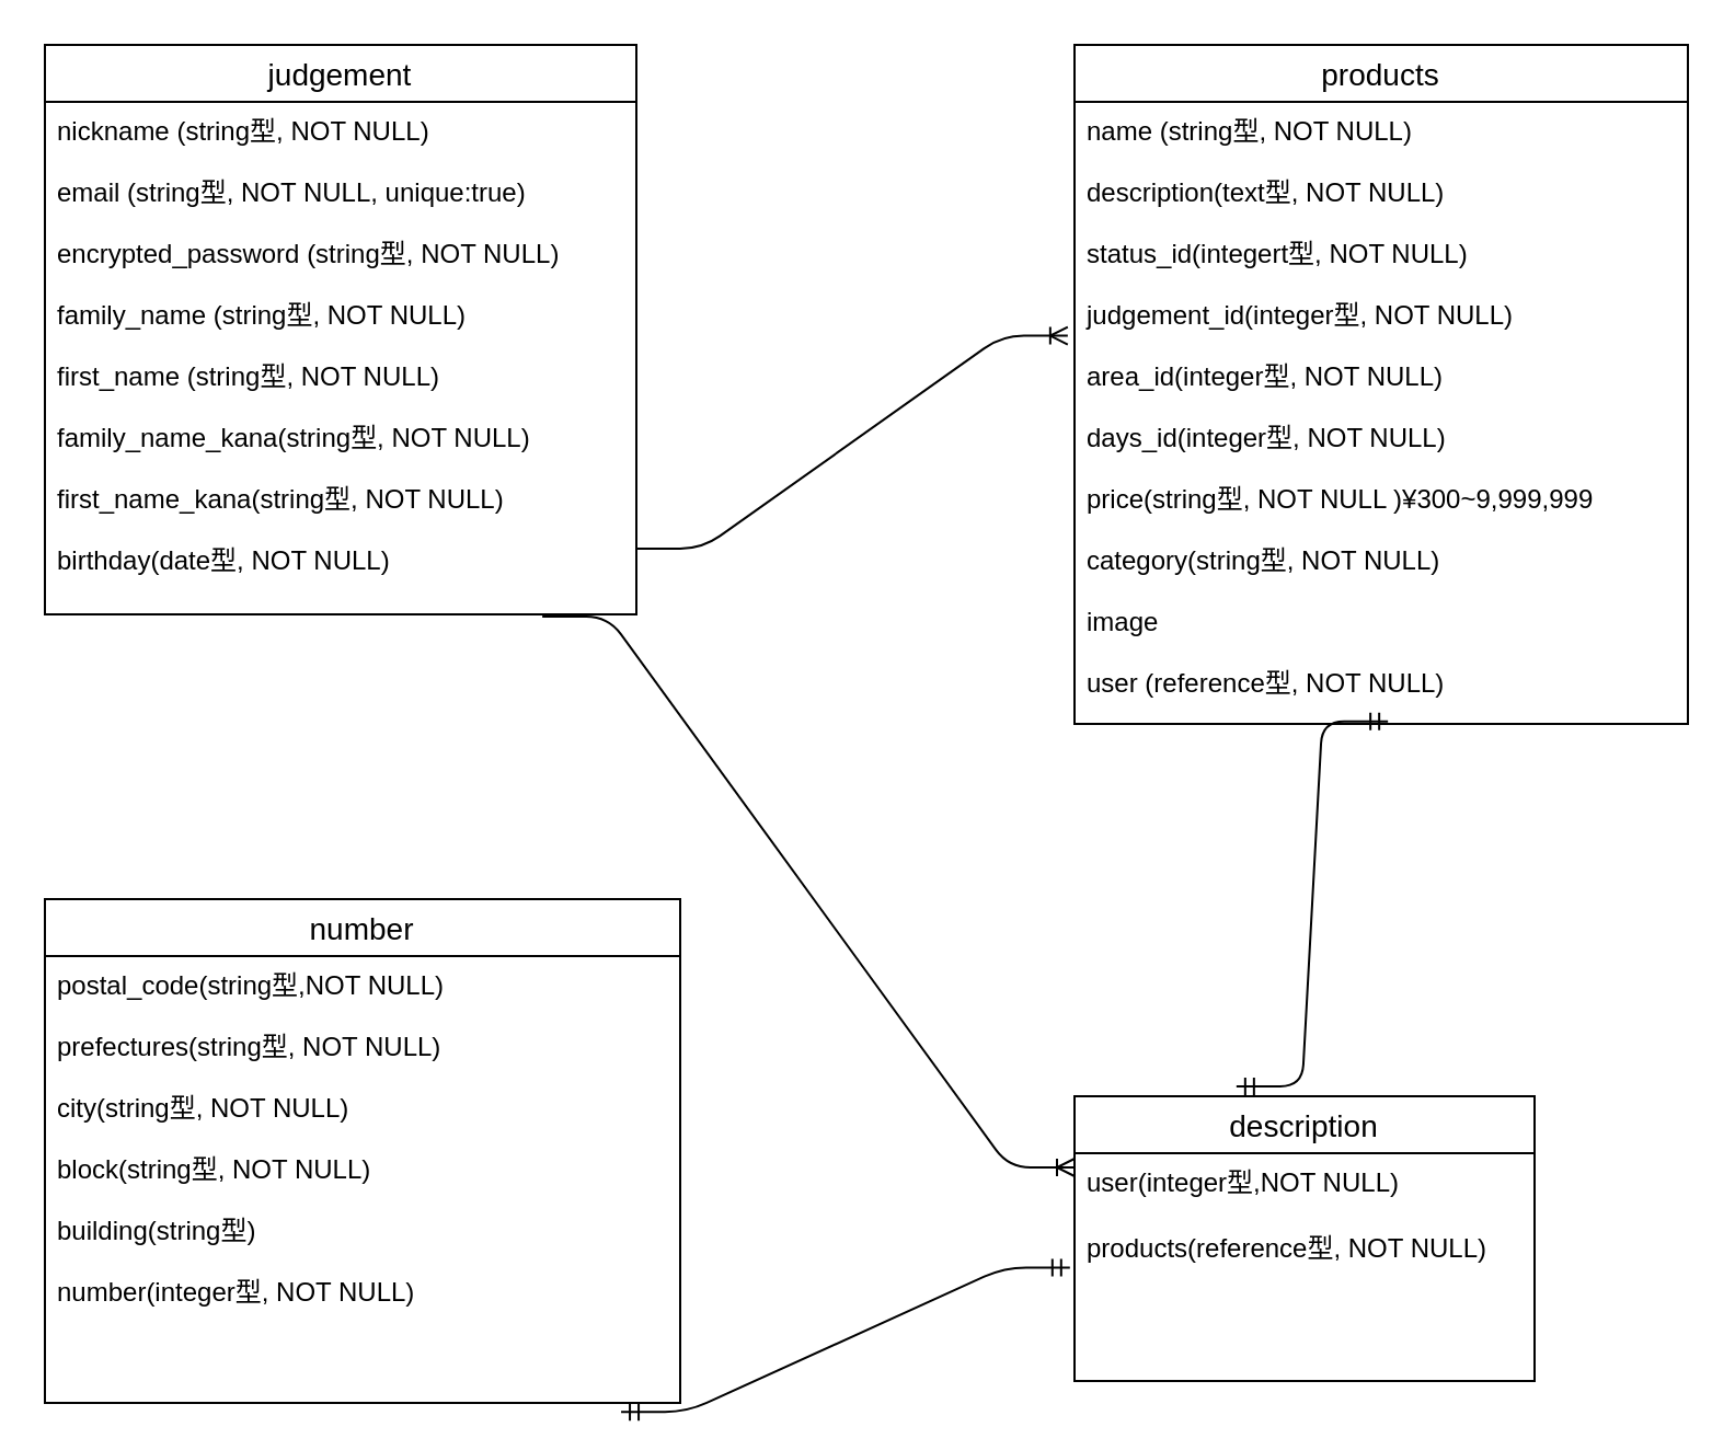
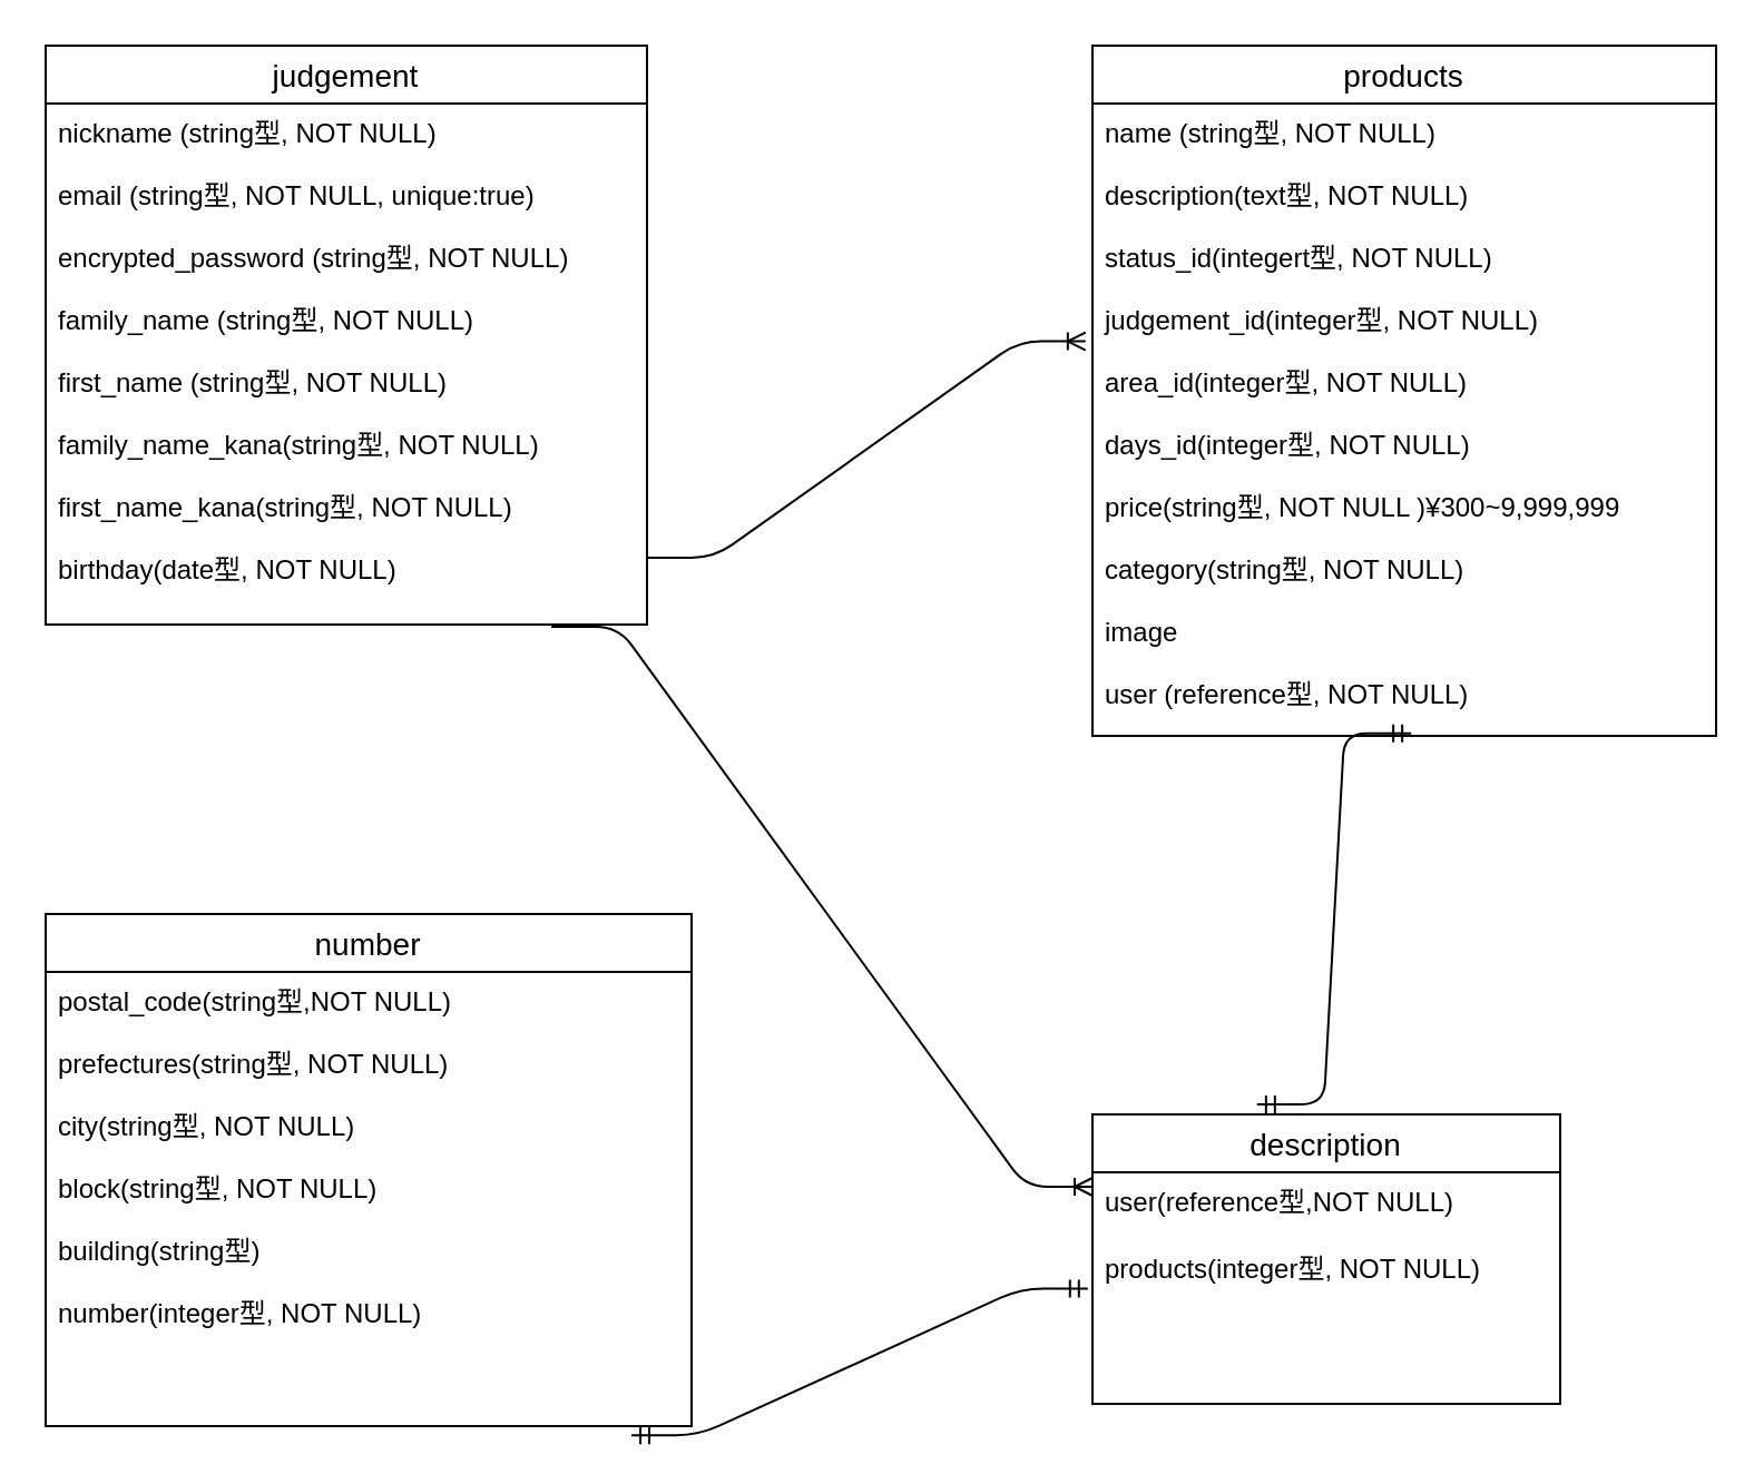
  <mxCell id="0" />
  <mxCell id="1" parent="0" />
  <mxCell id="2" value="judgement" style="swimlane;fontStyle=0;childLayout=stackLayout;horizontal=1;startSize=26;horizontalStack=0;resizeParent=1;resizeParentMax=0;resizeLast=0;collapsible=1;marginBottom=0;align=center;fontSize=14;" parent="1" vertex="1"><mxGeometry x="20" y="20" width="270" height="260" as="geometry" /></mxCell>
  <mxCell id="3" value="nickname (string型, NOT NULL)&#10;&#10;email (string型, NOT NULL, unique:true)&#10;&#10;encrypted_password (string型, NOT NULL)&#10;&#10;family_name (string型, NOT NULL)&#10;&#10;first_name (string型, NOT NULL)&#10;&#10;family_name_kana(string型, NOT NULL)&#10;&#10;first_name_kana(string型, NOT NULL)&#10;&#10;birthday(date型, NOT NULL)" style="text;strokeColor=none;fillColor=none;spacingLeft=4;spacingRight=4;overflow=hidden;rotatable=0;points=[[0,0.5],[1,0.5]];portConstraint=eastwest;fontSize=12;" parent="2" vertex="1"><mxGeometry y="26" width="270" height="234" as="geometry" /></mxCell>
  <mxCell id="4" value="products" style="swimlane;fontStyle=0;childLayout=stackLayout;horizontal=1;startSize=26;horizontalStack=0;resizeParent=1;resizeParentMax=0;resizeLast=0;collapsible=1;marginBottom=0;align=center;fontSize=14;" parent="1" vertex="1"><mxGeometry x="490" y="20" width="280" height="310" as="geometry" /></mxCell>
  <mxCell id="5" value="name (string型, NOT NULL)&#10;&#10;description(text型, NOT NULL)&#10;&#10;status_id(integert型, NOT NULL)&#10;&#10;judgement_id(integer型, NOT NULL)&#10;&#10;area_id(integer型, NOT NULL)&#10;&#10;days_id(integer型, NOT NULL)&#10;&#10;price(string型, NOT NULL )¥300~9,999,999&#10;&#10;category(string型, NOT NULL)&#10;&#10;image&#10;&#10;user (reference型, NOT NULL)&#10;&#10;&#10;&#10;&#10;" style="text;strokeColor=none;fillColor=none;spacingLeft=4;spacingRight=4;overflow=hidden;rotatable=0;points=[[0,0.5],[1,0.5]];portConstraint=eastwest;fontSize=12;" parent="4" vertex="1"><mxGeometry y="26" width="280" height="284" as="geometry" /></mxCell>
  <mxCell id="6" value="number" style="swimlane;fontStyle=0;childLayout=stackLayout;horizontal=1;startSize=26;horizontalStack=0;resizeParent=1;resizeParentMax=0;resizeLast=0;collapsible=1;marginBottom=0;align=center;fontSize=14;" parent="1" vertex="1"><mxGeometry x="20" y="410" width="290" height="230" as="geometry" /></mxCell>
  <mxCell id="7" value="postal_code(string型,NOT NULL)&#10;&#10;prefectures(string型, NOT NULL)&#10;&#10;city(string型, NOT NULL)&#10;&#10;block(string型, NOT NULL)&#10;&#10;building(string型)&#10;&#10;number(integer型, NOT NULL)&#10;&#10;&#10;&#10;&#10;&#10;&#10;" style="text;strokeColor=none;fillColor=none;spacingLeft=4;spacingRight=4;overflow=hidden;rotatable=0;points=[[0,0.5],[1,0.5]];portConstraint=eastwest;fontSize=12;" parent="6" vertex="1"><mxGeometry y="26" width="290" height="204" as="geometry" /></mxCell>
  <mxCell id="8" value="" style="edgeStyle=entityRelationEdgeStyle;fontSize=12;html=1;endArrow=ERoneToMany;entryX=-0.011;entryY=0.376;entryDx=0;entryDy=0;entryPerimeter=0;" parent="1" target="5" edge="1"><mxGeometry width="100" height="100" relative="1" as="geometry"><mxPoint x="290" y="250" as="sourcePoint" /><mxPoint x="390" y="150" as="targetPoint" /></mxGeometry></mxCell>
  <mxCell id="9" value="description" style="swimlane;fontStyle=0;childLayout=stackLayout;horizontal=1;startSize=26;horizontalStack=0;resizeParent=1;resizeParentMax=0;resizeLast=0;collapsible=1;marginBottom=0;align=center;fontSize=14;" parent="1" vertex="1"><mxGeometry x="490" y="500" width="210" height="130" as="geometry" /></mxCell>
- <mxCell id="10" value="user(integer型,NOT NULL)&#10;" style="text;strokeColor=none;fillColor=none;spacingLeft=4;spacingRight=4;overflow=hidden;rotatable=0;points=[[0,0.5],[1,0.5]];portConstraint=eastwest;fontSize=12;" parent="9" vertex="1"><mxGeometry y="26" width="210" height="30" as="geometry" /></mxCell>
- <mxCell id="11" value="products(reference型, NOT NULL)" style="text;strokeColor=none;fillColor=none;spacingLeft=4;spacingRight=4;overflow=hidden;rotatable=0;points=[[0,0.5],[1,0.5]];portConstraint=eastwest;fontSize=12;" parent="9" vertex="1"><mxGeometry y="56" width="210" height="74" as="geometry" /></mxCell>
+ <mxCell id="10" value="user(reference型,NOT NULL)&#10;" style="text;strokeColor=none;fillColor=none;spacingLeft=4;spacingRight=4;overflow=hidden;rotatable=0;points=[[0,0.5],[1,0.5]];portConstraint=eastwest;fontSize=12;" parent="9" vertex="1"><mxGeometry y="26" width="210" height="30" as="geometry" /></mxCell>
+ <mxCell id="11" value="products(integer型, NOT NULL)" style="text;strokeColor=none;fillColor=none;spacingLeft=4;spacingRight=4;overflow=hidden;rotatable=0;points=[[0,0.5],[1,0.5]];portConstraint=eastwest;fontSize=12;" parent="9" vertex="1"><mxGeometry y="56" width="210" height="74" as="geometry" /></mxCell>
  <mxCell id="12" value="" style="edgeStyle=entityRelationEdgeStyle;fontSize=12;html=1;endArrow=ERoneToMany;entryX=0;entryY=0.25;entryDx=0;entryDy=0;exitX=0.841;exitY=1.004;exitDx=0;exitDy=0;exitPerimeter=0;" parent="1" source="3" target="9" edge="1"><mxGeometry width="100" height="100" relative="1" as="geometry"><mxPoint x="250" y="300" as="sourcePoint" /><mxPoint x="390" y="240" as="targetPoint" /></mxGeometry></mxCell>
  <mxCell id="13" value="" style="edgeStyle=entityRelationEdgeStyle;fontSize=12;html=1;endArrow=ERmandOne;startArrow=ERmandOne;exitX=0.352;exitY=-0.035;exitDx=0;exitDy=0;exitPerimeter=0;entryX=0.511;entryY=0.996;entryDx=0;entryDy=0;entryPerimeter=0;" parent="1" source="9" target="5" edge="1"><mxGeometry width="100" height="100" relative="1" as="geometry"><mxPoint x="530" y="445" as="sourcePoint" /><mxPoint x="630" y="345" as="targetPoint" /></mxGeometry></mxCell>
  <mxCell id="14" value="" style="edgeStyle=entityRelationEdgeStyle;fontSize=12;html=1;endArrow=ERmandOne;startArrow=ERmandOne;entryX=-0.01;entryY=0.3;entryDx=0;entryDy=0;entryPerimeter=0;exitX=0.907;exitY=1.02;exitDx=0;exitDy=0;exitPerimeter=0;" parent="1" source="7" target="11" edge="1"><mxGeometry width="100" height="100" relative="1" as="geometry"><mxPoint x="310" y="660" as="sourcePoint" /><mxPoint x="410" y="560" as="targetPoint" /></mxGeometry></mxCell>
